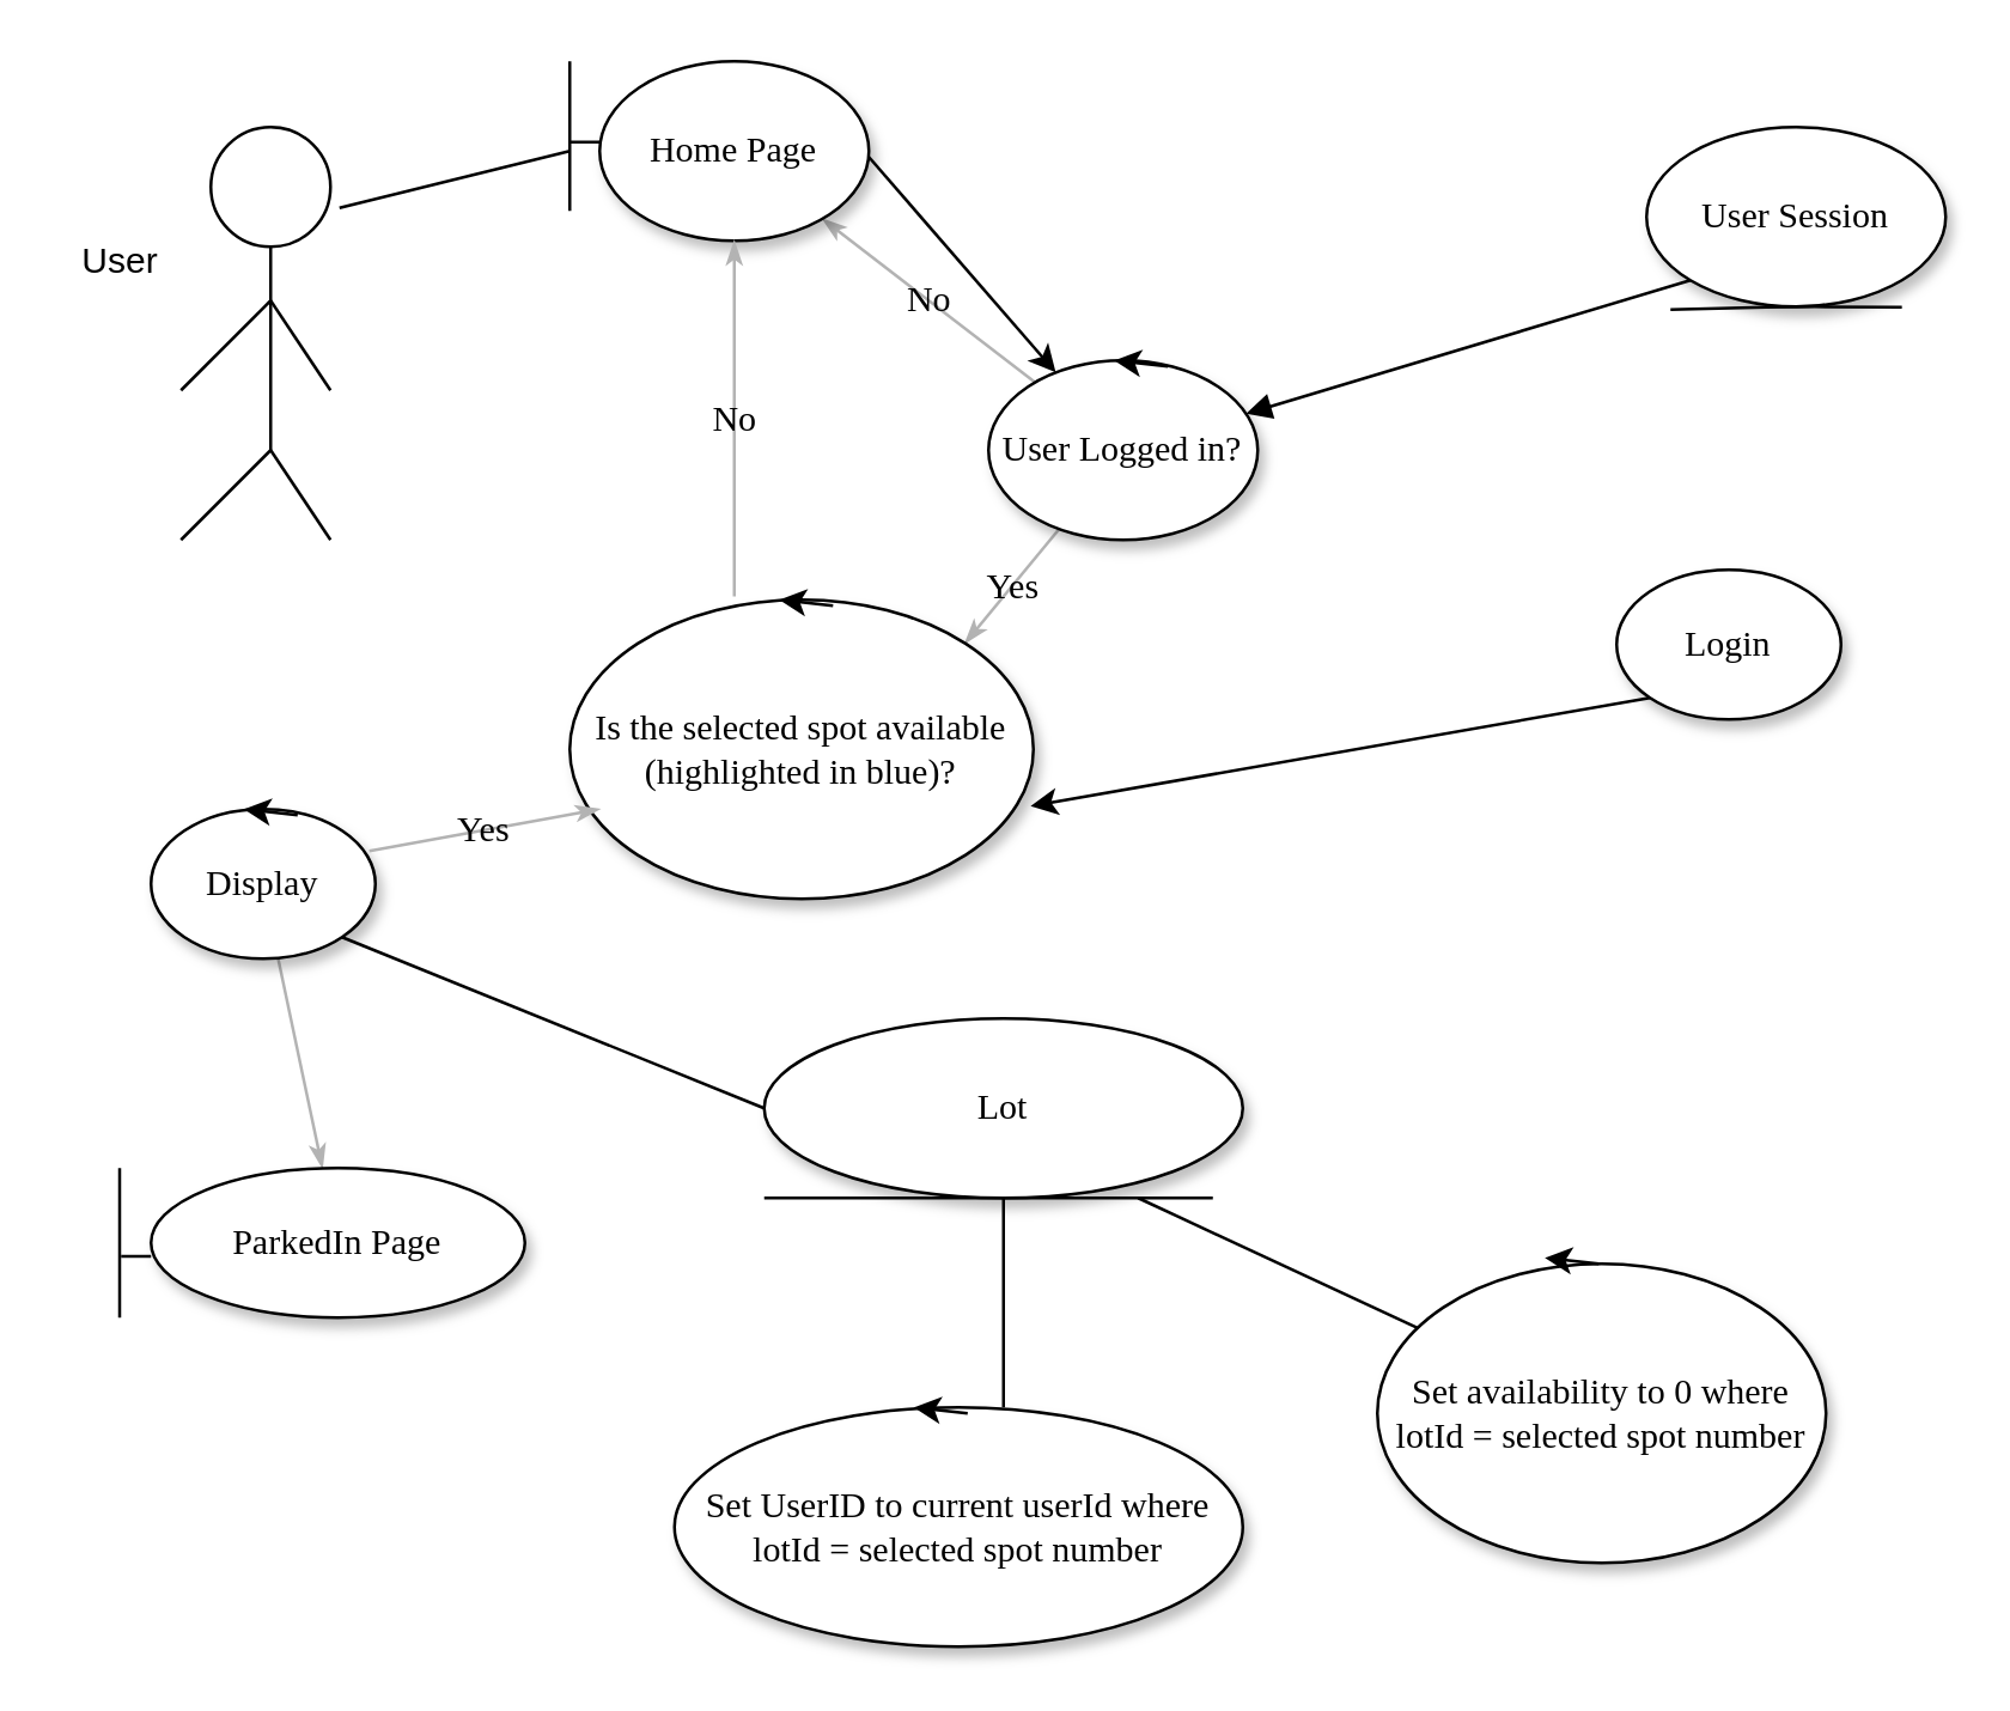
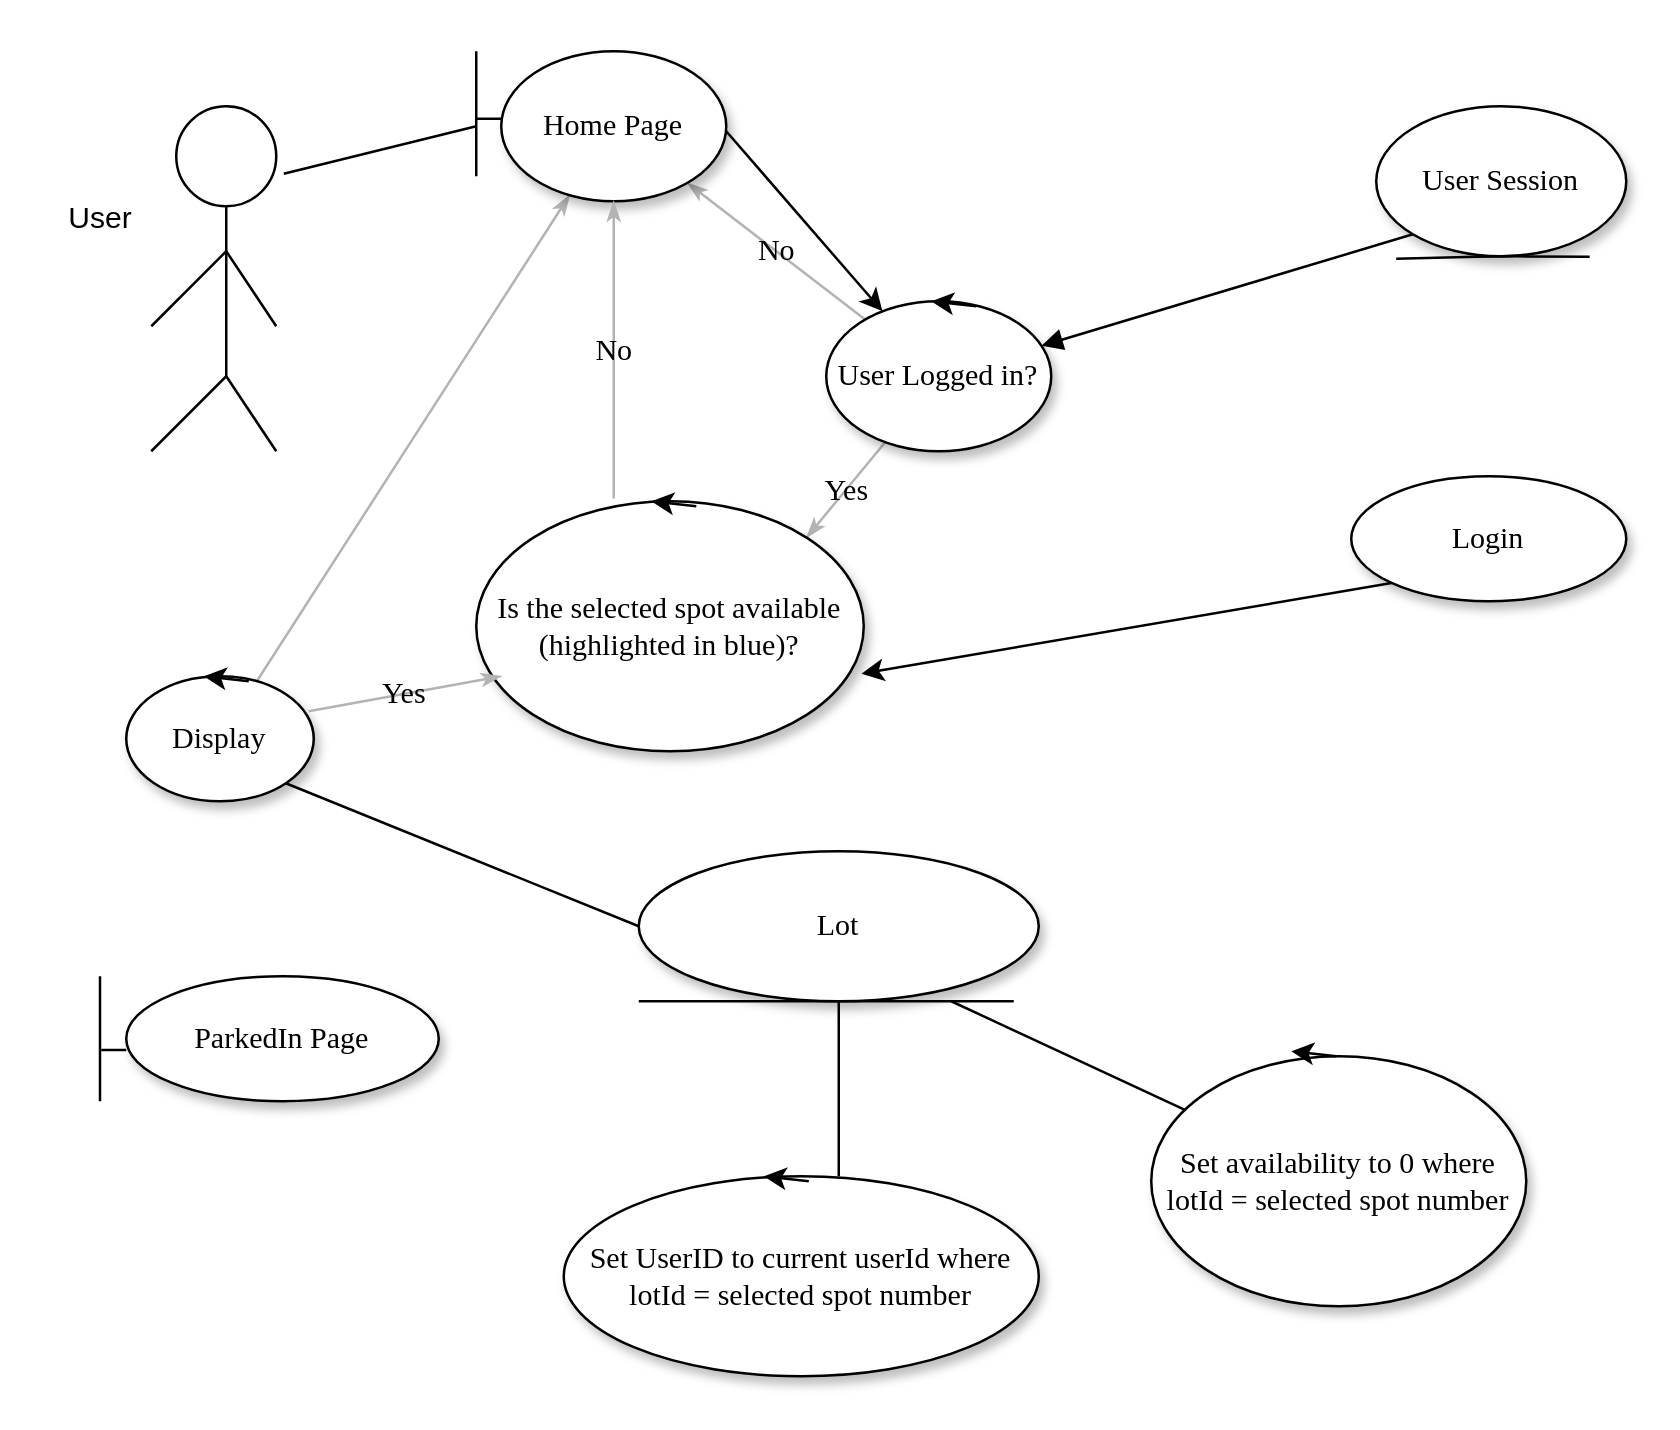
  <mxCell id="0" />
  <mxCell id="1" parent="0" />
  <mxCell id="2" value="Yes" style="edgeStyle=none;rounded=1;html=1;labelBackgroundColor=none;startArrow=none;startFill=0;startSize=5;endArrow=classicThin;endFill=1;endSize=5;jettySize=auto;orthogonalLoop=1;strokeColor=#B3B3B3;strokeWidth=1;fontFamily=Verdana;fontSize=12;entryX=1;entryY=0;entryDx=0;entryDy=0;" parent="1" source="4" target="31" edge="1"><mxGeometry relative="1" as="geometry"><mxPoint x="324" y="224" as="targetPoint" /></mxGeometry></mxCell>
  <mxCell id="3" value="No" style="edgeStyle=none;rounded=1;html=1;labelBackgroundColor=none;startArrow=none;startFill=0;startSize=5;endArrow=classicThin;endFill=1;endSize=5;jettySize=auto;orthogonalLoop=1;strokeColor=#B3B3B3;strokeWidth=1;fontFamily=Verdana;fontSize=12;" parent="1" source="4" target="20" edge="1"><mxGeometry relative="1" as="geometry" /></mxCell>
  <mxCell id="4" value="User Logged in?" style="ellipse;whiteSpace=wrap;html=1;rounded=0;shadow=1;comic=0;labelBackgroundColor=none;strokeWidth=1;fontFamily=Verdana;fontSize=12;align=center;" parent="1" vertex="1"><mxGeometry x="330" y="120" width="90" height="60" as="geometry" /></mxCell>
- <mxCell id="5" value="&lt;span&gt;Login&lt;/span&gt;" style="ellipse;whiteSpace=wrap;html=1;rounded=0;shadow=1;comic=0;labelBackgroundColor=none;strokeWidth=1;fontFamily=Verdana;fontSize=12;align=center;" parent="1" vertex="1"><mxGeometry x="540" y="190" width="75" height="50" as="geometry" /></mxCell>
+ <mxCell id="5" value="&lt;span&gt;Login&lt;/span&gt;" style="ellipse;whiteSpace=wrap;html=1;rounded=0;shadow=1;comic=0;labelBackgroundColor=none;strokeWidth=1;fontFamily=Verdana;fontSize=12;align=center;" parent="1" vertex="1"><mxGeometry x="540" y="190" width="110" height="50" as="geometry" /></mxCell>
  <mxCell id="6" value="Lot" style="ellipse;whiteSpace=wrap;html=1;rounded=0;shadow=1;comic=0;labelBackgroundColor=none;strokeWidth=1;fontFamily=Verdana;fontSize=12;align=center;" parent="1" vertex="1"><mxGeometry x="255" y="340" width="160" height="60" as="geometry" /></mxCell>
- <mxCell id="7" value="" style="edgeStyle=none;rounded=1;html=1;labelBackgroundColor=none;startArrow=none;startFill=0;startSize=5;endArrow=classicThin;endFill=1;endSize=5;jettySize=auto;orthogonalLoop=1;strokeColor=#B3B3B3;strokeWidth=1;fontFamily=Verdana;fontSize=12" parent="1" source="8" target="9" edge="1"><mxGeometry relative="1" as="geometry" /></mxCell>
+ <mxCell id="7" value="" style="edgeStyle=none;rounded=1;html=1;labelBackgroundColor=none;startArrow=none;startFill=0;startSize=5;endArrow=classicThin;endFill=1;endSize=5;jettySize=auto;orthogonalLoop=1;strokeColor=#B3B3B3;strokeWidth=1;fontFamily=Verdana;fontSize=12;" parent="1" source="8" target="20" edge="1"><mxGeometry relative="1" as="geometry" /></mxCell>
  <mxCell id="8" value="Display" style="ellipse;whiteSpace=wrap;html=1;rounded=0;shadow=1;comic=0;labelBackgroundColor=none;strokeWidth=1;fontFamily=Verdana;fontSize=12;align=center;" parent="1" vertex="1"><mxGeometry x="50" y="270" width="75" height="50" as="geometry" /></mxCell>
  <mxCell id="9" value="ParkedIn Page" style="ellipse;whiteSpace=wrap;html=1;rounded=0;shadow=1;comic=0;labelBackgroundColor=none;strokeWidth=1;fontFamily=Verdana;fontSize=12;align=center;" parent="1" vertex="1"><mxGeometry x="50" y="390" width="125" height="50" as="geometry" /></mxCell>
  <mxCell id="10" value="" style="endArrow=none;html=1;strokeColor=#000000;" parent="1" edge="1"><mxGeometry width="50" height="50" relative="1" as="geometry"><mxPoint x="90" y="150" as="sourcePoint" /><mxPoint x="90" y="82" as="targetPoint" /></mxGeometry></mxCell>
  <mxCell id="11" value="" style="ellipse;whiteSpace=wrap;html=1;aspect=fixed;" parent="1" vertex="1"><mxGeometry x="70" y="42" width="40" height="40" as="geometry" /></mxCell>
  <mxCell id="12" value="" style="endArrow=none;html=1;strokeColor=#000000;" parent="1" edge="1"><mxGeometry width="50" height="50" relative="1" as="geometry"><mxPoint x="60" y="180" as="sourcePoint" /><mxPoint x="90" y="150" as="targetPoint" /><Array as="points" /></mxGeometry></mxCell>
  <mxCell id="13" value="" style="endArrow=none;html=1;strokeColor=#000000;" parent="1" edge="1"><mxGeometry width="50" height="50" relative="1" as="geometry"><mxPoint x="110" y="180" as="sourcePoint" /><mxPoint x="90" y="150" as="targetPoint" /><Array as="points" /></mxGeometry></mxCell>
  <mxCell id="14" value="" style="endArrow=none;html=1;strokeColor=#000000;" parent="1" edge="1"><mxGeometry width="50" height="50" relative="1" as="geometry"><mxPoint x="110" y="130" as="sourcePoint" /><mxPoint x="90" y="100" as="targetPoint" /><Array as="points" /></mxGeometry></mxCell>
  <mxCell id="15" value="" style="endArrow=none;html=1;strokeColor=#000000;" parent="1" edge="1"><mxGeometry width="50" height="50" relative="1" as="geometry"><mxPoint x="60" y="130" as="sourcePoint" /><mxPoint x="90" y="100" as="targetPoint" /><Array as="points" /></mxGeometry></mxCell>
  <mxCell id="16" value="User" style="text;html=1;strokeColor=none;fillColor=none;align=center;verticalAlign=middle;whiteSpace=wrap;rounded=0;" parent="1" vertex="1"><mxGeometry x="20" y="77" width="40" height="20" as="geometry" /></mxCell>
  <mxCell id="17" value="" style="endArrow=none;html=1;strokeColor=#000000;exitX=1.075;exitY=0.675;exitDx=0;exitDy=0;exitPerimeter=0;" parent="1" source="11" edge="1"><mxGeometry width="50" height="50" relative="1" as="geometry"><mxPoint x="120" y="32" as="sourcePoint" /><mxPoint x="190" y="50" as="targetPoint" /></mxGeometry></mxCell>
  <mxCell id="18" value="" style="endArrow=none;html=1;strokeColor=#000000;" parent="1" edge="1"><mxGeometry width="50" height="50" relative="1" as="geometry"><mxPoint x="190" y="70" as="sourcePoint" /><mxPoint x="190" y="20" as="targetPoint" /></mxGeometry></mxCell>
  <mxCell id="19" value="" style="endArrow=none;html=1;strokeColor=#000000;" parent="1" edge="1"><mxGeometry width="50" height="50" relative="1" as="geometry"><mxPoint x="190" y="47" as="sourcePoint" /><mxPoint x="200" y="47" as="targetPoint" /></mxGeometry></mxCell>
  <mxCell id="20" value="Home Page" style="ellipse;whiteSpace=wrap;html=1;rounded=0;shadow=1;comic=0;labelBackgroundColor=none;strokeWidth=1;fontFamily=Verdana;fontSize=12;align=center;" parent="1" vertex="1"><mxGeometry x="200" y="20" width="90" height="60" as="geometry" /></mxCell>
  <mxCell id="21" value="" style="endArrow=classic;html=1;strokeColor=#000000;" parent="1" target="4" edge="1"><mxGeometry width="50" height="50" relative="1" as="geometry"><mxPoint x="290" y="52" as="sourcePoint" /><mxPoint x="400" y="50" as="targetPoint" /></mxGeometry></mxCell>
  <mxCell id="22" value="User Session" style="ellipse;whiteSpace=wrap;html=1;rounded=0;shadow=1;comic=0;labelBackgroundColor=none;strokeWidth=1;fontFamily=Verdana;fontSize=12;align=center;" parent="1" vertex="1"><mxGeometry x="550" y="42" width="100" height="60" as="geometry" /></mxCell>
  <mxCell id="23" value="" style="endArrow=none;html=1;strokeColor=#000000;entryX=1;entryY=1;entryDx=0;entryDy=0;exitX=0.08;exitY=0.867;exitDx=0;exitDy=0;exitPerimeter=0;" parent="1" edge="1"><mxGeometry width="50" height="50" relative="1" as="geometry"><mxPoint x="558" y="103.02" as="sourcePoint" /><mxPoint x="635.355" y="102.213" as="targetPoint" /><Array as="points"><mxPoint x="600" y="102" /></Array></mxGeometry></mxCell>
  <mxCell id="24" value="" style="endArrow=block;html=1;strokeColor=#000000;exitX=0;exitY=1;exitDx=0;exitDy=0;" parent="1" source="22" target="4" edge="1"><mxGeometry width="50" height="50" relative="1" as="geometry"><mxPoint x="440" y="92" as="sourcePoint" /><mxPoint x="280" y="70" as="targetPoint" /></mxGeometry></mxCell>
  <mxCell id="25" value="" style="endArrow=classic;html=1;strokeColor=#000000;exitX=0;exitY=1;exitDx=0;exitDy=0;entryX=0.994;entryY=0.69;entryDx=0;entryDy=0;entryPerimeter=0;" parent="1" source="5" target="31" edge="1"><mxGeometry width="50" height="50" relative="1" as="geometry"><mxPoint x="480" y="260" as="sourcePoint" /><mxPoint x="400" y="290" as="targetPoint" /></mxGeometry></mxCell>
  <mxCell id="26" value="" style="endArrow=none;html=1;strokeColor=#000000;" parent="1" edge="1"><mxGeometry width="50" height="50" relative="1" as="geometry"><mxPoint x="255" y="400" as="sourcePoint" /><mxPoint x="405" y="400" as="targetPoint" /><Array as="points"><mxPoint x="337" y="400" /></Array></mxGeometry></mxCell>
  <mxCell id="27" value="" style="endArrow=none;html=1;strokeColor=#000000;entryX=0;entryY=0.5;entryDx=0;entryDy=0;exitX=1;exitY=1;exitDx=0;exitDy=0;" parent="1" target="6" edge="1" source="8"><mxGeometry width="50" height="50" relative="1" as="geometry"><mxPoint x="390" y="430" as="sourcePoint" /><mxPoint x="440" y="380" as="targetPoint" /></mxGeometry></mxCell>
  <mxCell id="28" value="" style="endArrow=none;html=1;strokeColor=#000000;" parent="1" edge="1"><mxGeometry width="50" height="50" relative="1" as="geometry"><mxPoint x="335" y="470" as="sourcePoint" /><mxPoint x="335" y="400" as="targetPoint" /></mxGeometry></mxCell>
  <mxCell id="29" value="Set UserID to current userId where lotId = selected spot number" style="ellipse;whiteSpace=wrap;html=1;rounded=0;shadow=1;comic=0;labelBackgroundColor=none;strokeWidth=1;fontFamily=Verdana;fontSize=12;align=center;" parent="1" vertex="1"><mxGeometry x="225" y="470" width="190" height="80" as="geometry" /></mxCell>
  <mxCell id="30" value="" style="endArrow=classic;html=1;strokeColor=#000000;exitX=0.707;exitY=0.04;exitDx=0;exitDy=0;exitPerimeter=0;" parent="1" edge="1"><mxGeometry width="50" height="50" relative="1" as="geometry"><mxPoint x="323.025" y="472" as="sourcePoint" /><mxPoint x="305" y="470" as="targetPoint" /></mxGeometry></mxCell>
  <mxCell id="31" value="&lt;span&gt;Is the selected spot available (highlighted in blue)?&lt;/span&gt;" style="ellipse;whiteSpace=wrap;html=1;rounded=0;shadow=1;comic=0;labelBackgroundColor=none;strokeWidth=1;fontFamily=Verdana;fontSize=12;align=center;" vertex="1" parent="1"><mxGeometry x="190" y="200" width="155" height="100" as="geometry" /></mxCell>
  <mxCell id="32" value="" style="endArrow=classic;html=1;strokeColor=#000000;exitX=0.707;exitY=0.04;exitDx=0;exitDy=0;exitPerimeter=0;" edge="1" parent="1"><mxGeometry width="50" height="50" relative="1" as="geometry"><mxPoint x="99.015" y="272" as="sourcePoint" /><mxPoint x="80.99" y="270" as="targetPoint" /></mxGeometry></mxCell>
  <mxCell id="33" value="Yes" style="edgeStyle=none;rounded=1;html=1;labelBackgroundColor=none;startArrow=none;startFill=0;startSize=5;endArrow=classicThin;endFill=1;endSize=5;jettySize=auto;orthogonalLoop=1;strokeColor=#B3B3B3;strokeWidth=1;fontFamily=Verdana;fontSize=12;entryX=0.065;entryY=0.7;entryDx=0;entryDy=0;entryPerimeter=0;exitX=0.973;exitY=0.28;exitDx=0;exitDy=0;exitPerimeter=0;" edge="1" parent="1" source="8" target="31"><mxGeometry relative="1" as="geometry"><mxPoint x="180" y="270" as="sourcePoint" /><mxPoint x="332.123" y="224.53" as="targetPoint" /></mxGeometry></mxCell>
  <mxCell id="34" value="No" style="edgeStyle=none;rounded=1;html=1;labelBackgroundColor=none;startArrow=none;startFill=0;startSize=5;endArrow=classicThin;endFill=1;endSize=5;jettySize=auto;orthogonalLoop=1;strokeColor=#B3B3B3;strokeWidth=1;fontFamily=Verdana;fontSize=12;entryX=0.5;entryY=1;entryDx=0;entryDy=0;" edge="1" parent="1" target="20"><mxGeometry relative="1" as="geometry"><mxPoint x="245.005" y="198.899" as="sourcePoint" /><mxPoint x="373.198" y="240.003" as="targetPoint" /></mxGeometry></mxCell>
  <mxCell id="35" value="" style="endArrow=classic;html=1;strokeColor=#000000;exitX=0.707;exitY=0.04;exitDx=0;exitDy=0;exitPerimeter=0;" edge="1" parent="1"><mxGeometry width="50" height="50" relative="1" as="geometry"><mxPoint x="389.995" y="122" as="sourcePoint" /><mxPoint x="371.97" y="120" as="targetPoint" /></mxGeometry></mxCell>
  <mxCell id="36" value="" style="endArrow=classic;html=1;strokeColor=#000000;exitX=0.707;exitY=0.04;exitDx=0;exitDy=0;exitPerimeter=0;" edge="1" parent="1"><mxGeometry width="50" height="50" relative="1" as="geometry"><mxPoint x="278.025" y="202" as="sourcePoint" /><mxPoint x="260" y="200" as="targetPoint" /></mxGeometry></mxCell>
  <mxCell id="37" value="&lt;span&gt;Set availability&amp;nbsp;to 0&amp;nbsp;&lt;/span&gt;where lotId = selected spot number" style="ellipse;whiteSpace=wrap;html=1;rounded=0;shadow=1;comic=0;labelBackgroundColor=none;strokeWidth=1;fontFamily=Verdana;fontSize=12;align=center;" vertex="1" parent="1"><mxGeometry x="460" y="422" width="150" height="100" as="geometry" /></mxCell>
  <mxCell id="38" value="" style="endArrow=classic;html=1;strokeColor=#000000;exitX=0.707;exitY=0.04;exitDx=0;exitDy=0;exitPerimeter=0;" edge="1" parent="1"><mxGeometry width="50" height="50" relative="1" as="geometry"><mxPoint x="534.015" y="422" as="sourcePoint" /><mxPoint x="515.99" y="420" as="targetPoint" /></mxGeometry></mxCell>
  <mxCell id="39" value="" style="endArrow=none;html=1;strokeColor=#000000;" edge="1" parent="1" source="37"><mxGeometry width="50" height="50" relative="1" as="geometry"><mxPoint x="441.01" y="478.01" as="sourcePoint" /><mxPoint x="380" y="400" as="targetPoint" /></mxGeometry></mxCell>
  <mxCell id="40" value="" style="endArrow=none;html=1;strokeColor=#000000;" edge="1" parent="1"><mxGeometry width="50" height="50" relative="1" as="geometry"><mxPoint x="39.5" y="440" as="sourcePoint" /><mxPoint x="39.5" y="390" as="targetPoint" /></mxGeometry></mxCell>
  <mxCell id="41" value="" style="endArrow=none;html=1;strokeColor=#000000;" edge="1" parent="1"><mxGeometry width="50" height="50" relative="1" as="geometry"><mxPoint x="40" y="419.5" as="sourcePoint" /><mxPoint x="50" y="419.5" as="targetPoint" /></mxGeometry></mxCell>
